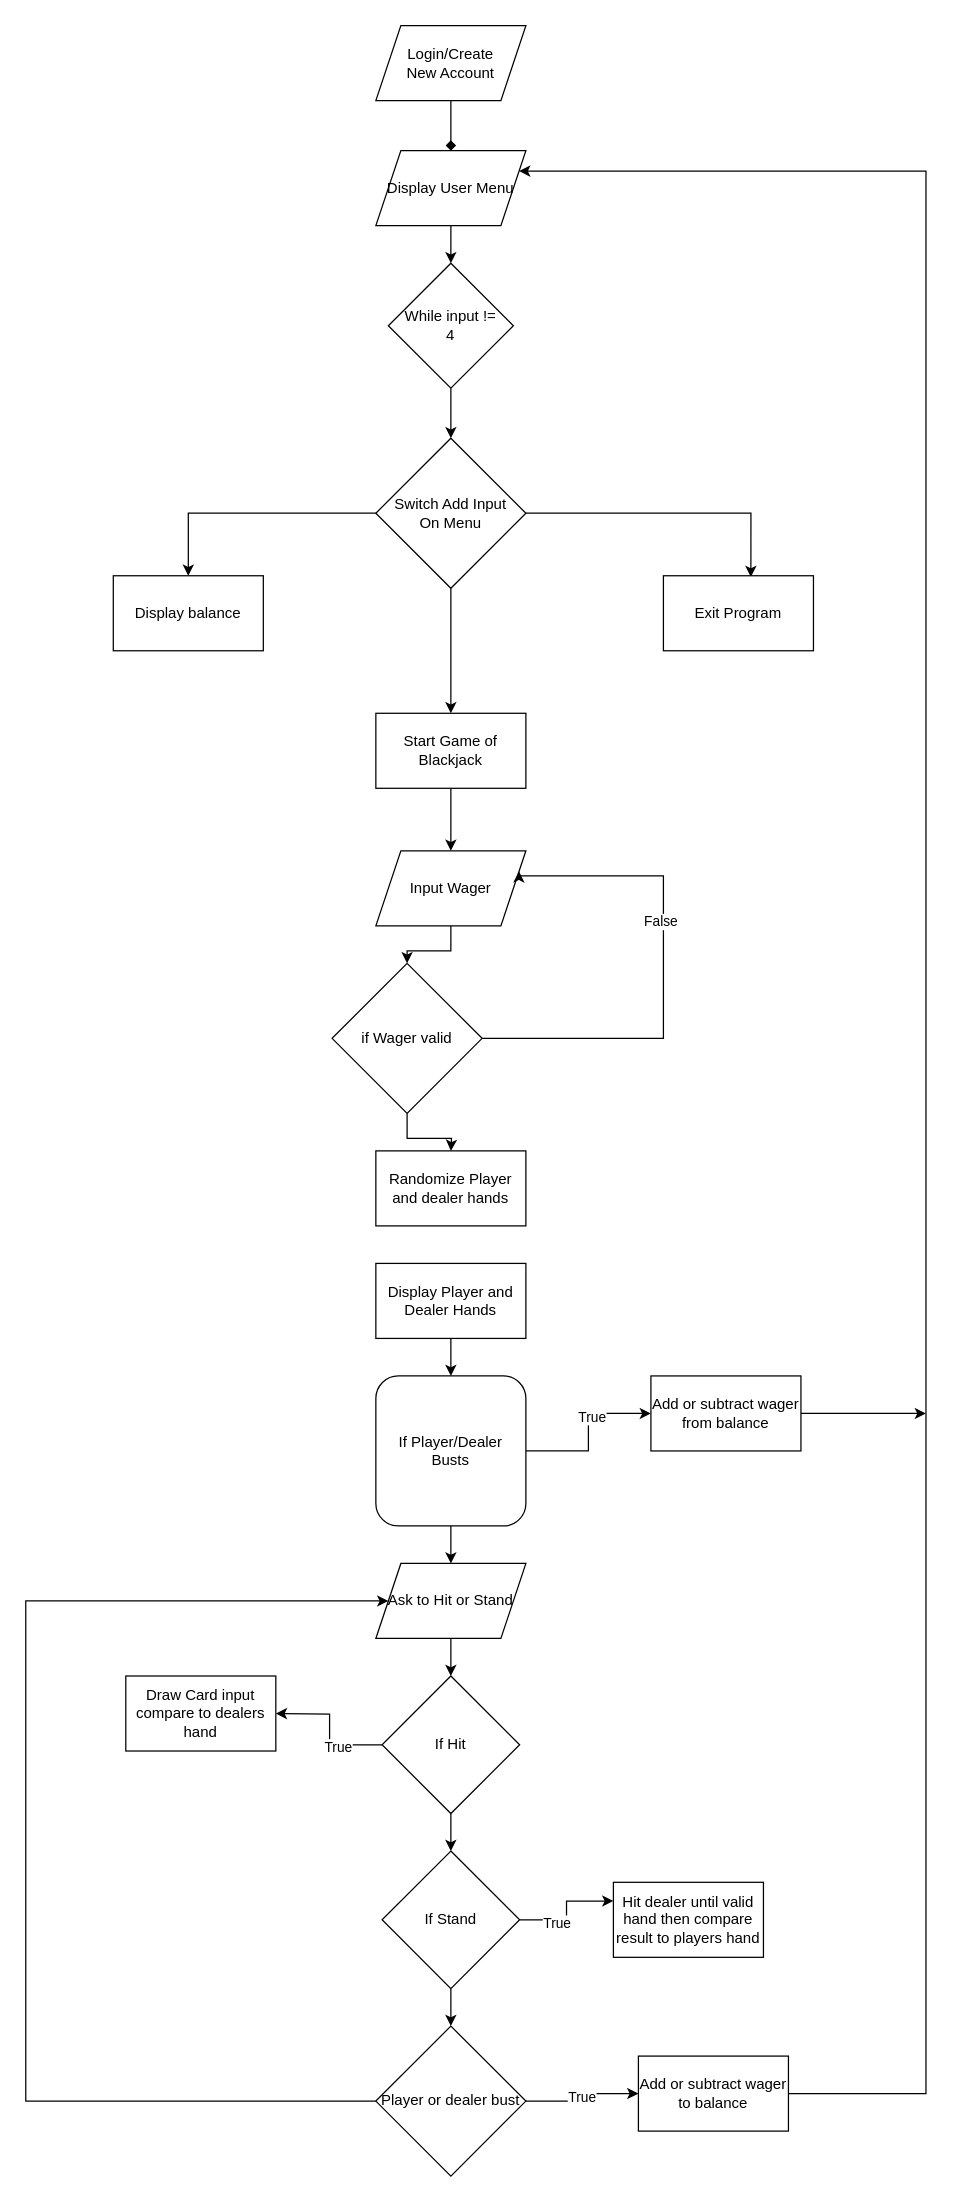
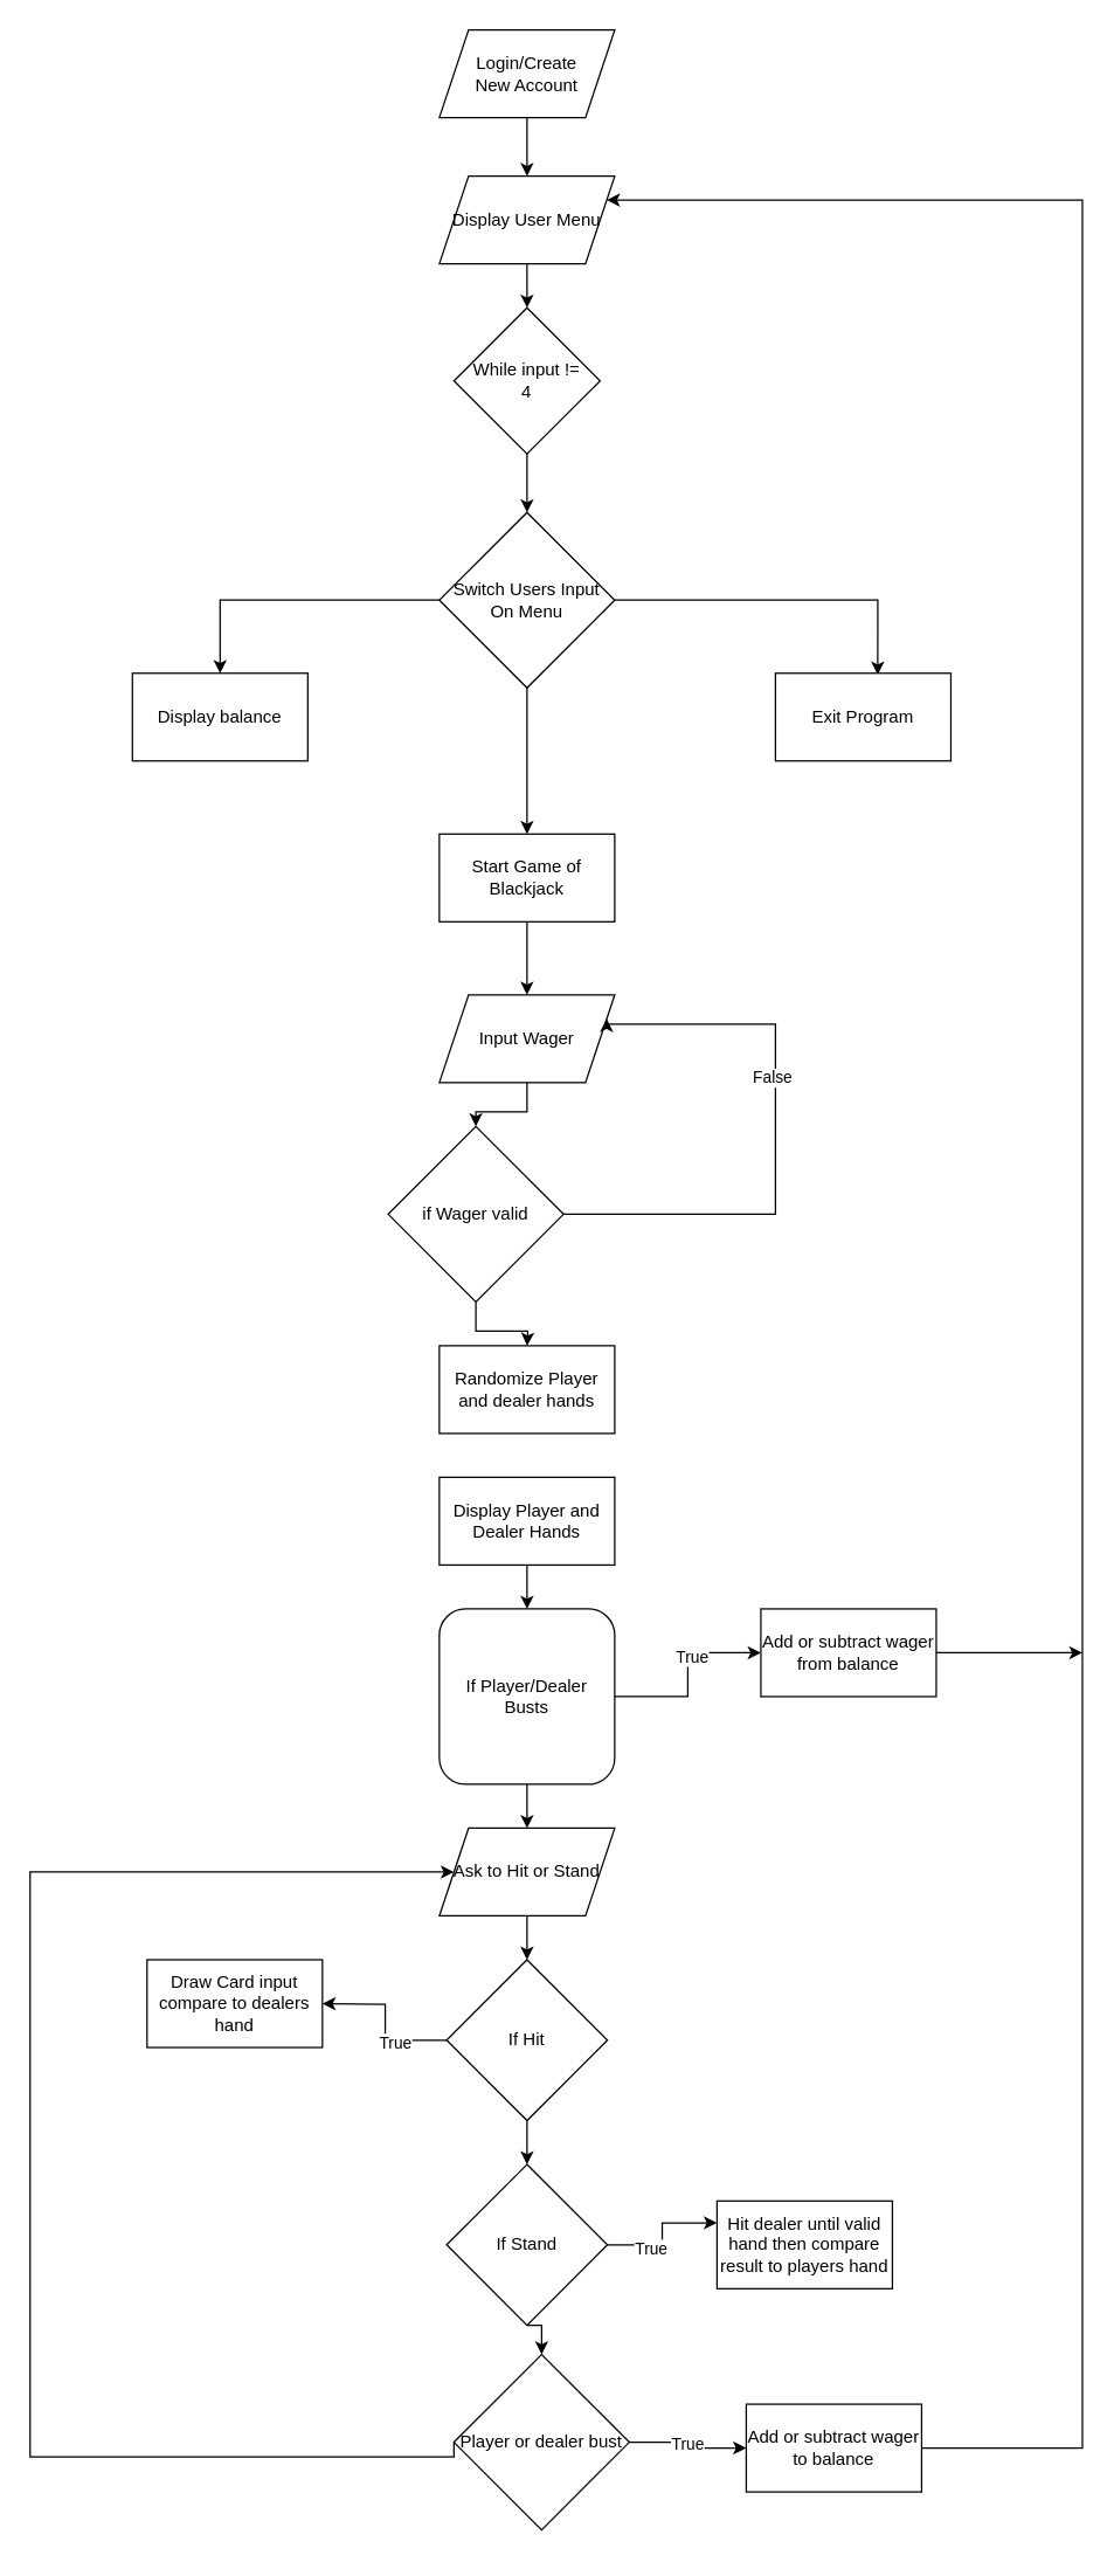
  <mxCell id="0" />
  <mxCell id="1" parent="0" />
- <mxCell id="2" style="edgeStyle=orthogonalEdgeStyle;rounded=0;orthogonalLoop=1;jettySize=auto;html=1;exitX=0.5;exitY=1;exitDx=0;exitDy=0;entryX=0.5;entryY=0;entryDx=0;entryDy=0;endArrow=diamond;" edge="1" parent="1" source="3" target="5"><mxGeometry relative="1" as="geometry" /></mxCell>
+ <mxCell id="2" style="edgeStyle=orthogonalEdgeStyle;rounded=0;orthogonalLoop=1;jettySize=auto;html=1;exitX=0.5;exitY=1;exitDx=0;exitDy=0;entryX=0.5;entryY=0;entryDx=0;entryDy=0;" edge="1" parent="1" source="3" target="5"><mxGeometry relative="1" as="geometry" /></mxCell>
  <mxCell id="3" value="Login/Create&lt;br&gt;New Account" style="shape=parallelogram;perimeter=parallelogramPerimeter;whiteSpace=wrap;html=1;fixedSize=1;" vertex="1" parent="1"><mxGeometry x="300" y="20" width="120" height="60" as="geometry" /></mxCell>
  <mxCell id="4" style="edgeStyle=orthogonalEdgeStyle;rounded=0;orthogonalLoop=1;jettySize=auto;html=1;entryX=0.5;entryY=0;entryDx=0;entryDy=0;" edge="1" parent="1" source="5" target="7"><mxGeometry relative="1" as="geometry" /></mxCell>
  <mxCell id="5" value="Display User Menu" style="shape=parallelogram;perimeter=parallelogramPerimeter;whiteSpace=wrap;html=1;fixedSize=1;" vertex="1" parent="1"><mxGeometry x="300" y="120" width="120" height="60" as="geometry" /></mxCell>
  <mxCell id="6" style="edgeStyle=orthogonalEdgeStyle;rounded=0;orthogonalLoop=1;jettySize=auto;html=1;entryX=0.5;entryY=0;entryDx=0;entryDy=0;" edge="1" parent="1" source="7" target="11"><mxGeometry relative="1" as="geometry" /></mxCell>
  <mxCell id="7" value="While input !=&lt;br&gt;4" style="rhombus;whiteSpace=wrap;html=1;" vertex="1" parent="1"><mxGeometry x="310" y="210" width="100" height="100" as="geometry" /></mxCell>
  <mxCell id="8" style="edgeStyle=orthogonalEdgeStyle;rounded=0;orthogonalLoop=1;jettySize=auto;html=1;exitX=1;exitY=0.5;exitDx=0;exitDy=0;entryX=0.583;entryY=0.017;entryDx=0;entryDy=0;entryPerimeter=0;" edge="1" parent="1" source="11" target="15"><mxGeometry relative="1" as="geometry" /></mxCell>
  <mxCell id="9" style="edgeStyle=orthogonalEdgeStyle;rounded=0;orthogonalLoop=1;jettySize=auto;html=1;exitX=0;exitY=0.5;exitDx=0;exitDy=0;entryX=0.5;entryY=0;entryDx=0;entryDy=0;" edge="1" parent="1" source="11" target="12"><mxGeometry relative="1" as="geometry" /></mxCell>
  <mxCell id="10" style="edgeStyle=orthogonalEdgeStyle;rounded=0;orthogonalLoop=1;jettySize=auto;html=1;entryX=0.5;entryY=0;entryDx=0;entryDy=0;" edge="1" parent="1" source="11" target="14"><mxGeometry relative="1" as="geometry" /></mxCell>
- <mxCell id="11" value="Switch Add Input&lt;br&gt;On Menu" style="rhombus;whiteSpace=wrap;html=1;" vertex="1" parent="1"><mxGeometry x="300" y="350" width="120" height="120" as="geometry" /></mxCell>
+ <mxCell id="11" value="Switch Users Input&lt;br&gt;On Menu" style="rhombus;whiteSpace=wrap;html=1;" vertex="1" parent="1"><mxGeometry x="300" y="350" width="120" height="120" as="geometry" /></mxCell>
  <mxCell id="12" value="Display balance" style="rounded=0;whiteSpace=wrap;html=1;" vertex="1" parent="1"><mxGeometry x="90" y="460" width="120" height="60" as="geometry" /></mxCell>
  <mxCell id="13" style="edgeStyle=orthogonalEdgeStyle;rounded=0;orthogonalLoop=1;jettySize=auto;html=1;entryX=0.5;entryY=0;entryDx=0;entryDy=0;" edge="1" parent="1" source="14" target="17"><mxGeometry relative="1" as="geometry" /></mxCell>
  <mxCell id="14" value="Start Game of Blackjack" style="rounded=0;whiteSpace=wrap;html=1;" vertex="1" parent="1"><mxGeometry x="300" y="570" width="120" height="60" as="geometry" /></mxCell>
  <mxCell id="15" value="Exit Program" style="rounded=0;whiteSpace=wrap;html=1;" vertex="1" parent="1"><mxGeometry x="530" y="460" width="120" height="60" as="geometry" /></mxCell>
  <mxCell id="16" style="edgeStyle=orthogonalEdgeStyle;rounded=0;orthogonalLoop=1;jettySize=auto;html=1;exitX=0.5;exitY=1;exitDx=0;exitDy=0;entryX=0.5;entryY=0;entryDx=0;entryDy=0;" edge="1" parent="1" source="17" target="21"><mxGeometry relative="1" as="geometry" /></mxCell>
  <mxCell id="17" value="Input Wager" style="shape=parallelogram;perimeter=parallelogramPerimeter;whiteSpace=wrap;html=1;fixedSize=1;" vertex="1" parent="1"><mxGeometry x="300" y="680" width="120" height="60" as="geometry" /></mxCell>
  <mxCell id="18" style="edgeStyle=orthogonalEdgeStyle;rounded=0;orthogonalLoop=1;jettySize=auto;html=1;exitX=1;exitY=0.5;exitDx=0;exitDy=0;entryX=1;entryY=0.25;entryDx=0;entryDy=0;" edge="1" parent="1" source="21" target="17"><mxGeometry relative="1" as="geometry"><mxPoint x="510" y="700" as="targetPoint" /><Array as="points"><mxPoint x="530" y="830" /><mxPoint x="530" y="700" /><mxPoint x="415" y="700" /></Array></mxGeometry></mxCell>
  <mxCell id="19" value="False" style="edgeLabel;html=1;align=center;verticalAlign=middle;resizable=0;points=[];" vertex="1" connectable="0" parent="18"><mxGeometry x="0.214" y="3" relative="1" as="geometry"><mxPoint as="offset" /></mxGeometry></mxCell>
  <mxCell id="20" style="edgeStyle=orthogonalEdgeStyle;rounded=0;orthogonalLoop=1;jettySize=auto;html=1;exitX=0.5;exitY=1;exitDx=0;exitDy=0;" edge="1" parent="1" source="21"><mxGeometry relative="1" as="geometry"><mxPoint x="360" y="920" as="targetPoint" /></mxGeometry></mxCell>
  <mxCell id="21" value="if Wager valid" style="rhombus;whiteSpace=wrap;html=1;" vertex="1" parent="1"><mxGeometry x="265" y="770" width="120" height="120" as="geometry" /></mxCell>
  <mxCell id="22" value="Randomize Player and dealer hands" style="rounded=0;whiteSpace=wrap;html=1;" vertex="1" parent="1"><mxGeometry x="300" y="920" width="120" height="60" as="geometry" /></mxCell>
  <mxCell id="23" style="edgeStyle=orthogonalEdgeStyle;rounded=0;orthogonalLoop=1;jettySize=auto;html=1;exitX=0.5;exitY=1;exitDx=0;exitDy=0;entryX=0.5;entryY=0;entryDx=0;entryDy=0;" edge="1" parent="1" source="24" target="28"><mxGeometry relative="1" as="geometry" /></mxCell>
  <mxCell id="24" value="Display Player and Dealer Hands" style="rounded=0;whiteSpace=wrap;html=1;" vertex="1" parent="1"><mxGeometry x="300" y="1010" width="120" height="60" as="geometry" /></mxCell>
  <mxCell id="25" style="edgeStyle=orthogonalEdgeStyle;rounded=0;orthogonalLoop=1;jettySize=auto;html=1;exitX=1;exitY=0.5;exitDx=0;exitDy=0;" edge="1" parent="1" source="28" target="30"><mxGeometry relative="1" as="geometry" /></mxCell>
  <mxCell id="26" value="True" style="edgeLabel;html=1;align=center;verticalAlign=middle;resizable=0;points=[];" vertex="1" connectable="0" parent="25"><mxGeometry x="0.262" y="-2" relative="1" as="geometry"><mxPoint as="offset" /></mxGeometry></mxCell>
  <mxCell id="27" style="edgeStyle=orthogonalEdgeStyle;rounded=0;orthogonalLoop=1;jettySize=auto;html=1;exitX=0.5;exitY=1;exitDx=0;exitDy=0;" edge="1" parent="1" source="28" target="32"><mxGeometry relative="1" as="geometry"><mxPoint x="360" y="1260" as="targetPoint" /></mxGeometry></mxCell>
  <mxCell id="28" value="If Player/Dealer&lt;br&gt;Busts" style="whiteSpace=wrap;html=1;rounded=1;" vertex="1" parent="1"><mxGeometry x="300" y="1100" width="120" height="120" as="geometry" /></mxCell>
  <mxCell id="29" style="edgeStyle=orthogonalEdgeStyle;rounded=0;orthogonalLoop=1;jettySize=auto;html=1;exitX=1;exitY=0.5;exitDx=0;exitDy=0;" edge="1" parent="1" source="30"><mxGeometry relative="1" as="geometry"><mxPoint x="740" y="1130" as="targetPoint" /></mxGeometry></mxCell>
  <mxCell id="30" value="Add or subtract wager from balance" style="rounded=0;whiteSpace=wrap;html=1;" vertex="1" parent="1"><mxGeometry x="520" y="1100" width="120" height="60" as="geometry" /></mxCell>
  <mxCell id="31" style="edgeStyle=orthogonalEdgeStyle;rounded=0;orthogonalLoop=1;jettySize=auto;html=1;exitX=0.5;exitY=1;exitDx=0;exitDy=0;entryX=0.5;entryY=0;entryDx=0;entryDy=0;" edge="1" parent="1" source="32" target="36"><mxGeometry relative="1" as="geometry" /></mxCell>
  <mxCell id="32" value="Ask to Hit or Stand" style="shape=parallelogram;perimeter=parallelogramPerimeter;whiteSpace=wrap;html=1;fixedSize=1;" vertex="1" parent="1"><mxGeometry x="300" y="1250" width="120" height="60" as="geometry" /></mxCell>
  <mxCell id="33" style="edgeStyle=orthogonalEdgeStyle;rounded=0;orthogonalLoop=1;jettySize=auto;html=1;exitX=0;exitY=0.5;exitDx=0;exitDy=0;" edge="1" parent="1" source="36"><mxGeometry relative="1" as="geometry"><mxPoint x="220" y="1370" as="targetPoint" /></mxGeometry></mxCell>
  <mxCell id="34" value="True" style="edgeLabel;html=1;align=center;verticalAlign=middle;resizable=0;points=[];" vertex="1" connectable="0" parent="33"><mxGeometry x="-0.345" y="1" relative="1" as="geometry"><mxPoint as="offset" /></mxGeometry></mxCell>
  <mxCell id="35" style="edgeStyle=orthogonalEdgeStyle;rounded=0;orthogonalLoop=1;jettySize=auto;html=1;exitX=0.5;exitY=1;exitDx=0;exitDy=0;" edge="1" parent="1" source="36" target="41"><mxGeometry relative="1" as="geometry" /></mxCell>
  <mxCell id="36" value="If Hit" style="rhombus;whiteSpace=wrap;html=1;" vertex="1" parent="1"><mxGeometry x="305" y="1340" width="110" height="110" as="geometry" /></mxCell>
  <mxCell id="37" value="Draw Card input compare to dealers hand" style="rounded=0;whiteSpace=wrap;html=1;" vertex="1" parent="1"><mxGeometry x="100" y="1340" width="120" height="60" as="geometry" /></mxCell>
  <mxCell id="38" style="edgeStyle=orthogonalEdgeStyle;rounded=0;orthogonalLoop=1;jettySize=auto;html=1;exitX=1;exitY=0.5;exitDx=0;exitDy=0;entryX=0;entryY=0.25;entryDx=0;entryDy=0;" edge="1" parent="1" source="41" target="44"><mxGeometry relative="1" as="geometry" /></mxCell>
  <mxCell id="39" value="True" style="edgeLabel;html=1;align=center;verticalAlign=middle;resizable=0;points=[];" vertex="1" connectable="0" parent="38"><mxGeometry x="-0.356" y="-2" relative="1" as="geometry"><mxPoint as="offset" /></mxGeometry></mxCell>
  <mxCell id="40" style="edgeStyle=orthogonalEdgeStyle;rounded=0;orthogonalLoop=1;jettySize=auto;html=1;exitX=0.5;exitY=1;exitDx=0;exitDy=0;entryX=0.5;entryY=0;entryDx=0;entryDy=0;" edge="1" parent="1" source="41" target="47"><mxGeometry relative="1" as="geometry" /></mxCell>
  <mxCell id="41" value="If Stand" style="rhombus;whiteSpace=wrap;html=1;" vertex="1" parent="1"><mxGeometry x="305" y="1480" width="110" height="110" as="geometry" /></mxCell>
  <mxCell id="42" style="edgeStyle=orthogonalEdgeStyle;rounded=0;orthogonalLoop=1;jettySize=auto;html=1;exitX=1;exitY=0.5;exitDx=0;exitDy=0;entryX=1;entryY=0.25;entryDx=0;entryDy=0;" edge="1" parent="1" source="43" target="5"><mxGeometry relative="1" as="geometry"><mxPoint x="720" y="120" as="targetPoint" /><Array as="points"><mxPoint x="740" y="1674" /><mxPoint x="740" y="136" /></Array></mxGeometry></mxCell>
  <mxCell id="43" value="Add or subtract wager to balance" style="rounded=0;whiteSpace=wrap;html=1;" vertex="1" parent="1"><mxGeometry x="510" y="1644" width="120" height="60" as="geometry" /></mxCell>
  <mxCell id="44" value="Hit dealer until valid hand then compare result to players hand" style="rounded=0;whiteSpace=wrap;html=1;" vertex="1" parent="1"><mxGeometry x="490" y="1505" width="120" height="60" as="geometry" /></mxCell>
  <mxCell id="45" value="True" style="edgeStyle=orthogonalEdgeStyle;rounded=0;orthogonalLoop=1;jettySize=auto;html=1;exitX=1;exitY=0.5;exitDx=0;exitDy=0;" edge="1" parent="1" source="47" target="43"><mxGeometry relative="1" as="geometry" /></mxCell>
  <mxCell id="46" style="edgeStyle=orthogonalEdgeStyle;rounded=0;orthogonalLoop=1;jettySize=auto;html=1;exitX=0;exitY=0.5;exitDx=0;exitDy=0;entryX=0;entryY=0.5;entryDx=0;entryDy=0;" edge="1" parent="1" source="47" target="32"><mxGeometry relative="1" as="geometry"><mxPoint x="290" y="1140" as="targetPoint" /><Array as="points"><mxPoint x="20" y="1680" /><mxPoint x="20" y="1280" /></Array></mxGeometry></mxCell>
- <mxCell id="47" value="Player or dealer bust" style="rhombus;whiteSpace=wrap;html=1;" vertex="1" parent="1"><mxGeometry x="300" y="1620" width="120" height="120" as="geometry" /></mxCell>
+ <mxCell id="47" value="Player or dealer bust" style="rhombus;whiteSpace=wrap;html=1;" vertex="1" parent="1"><mxGeometry x="310" y="1610" width="120" height="120" as="geometry" /></mxCell>
